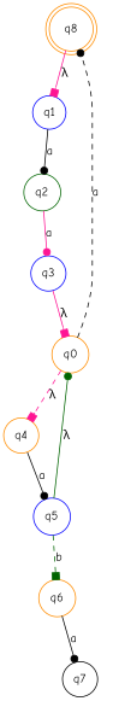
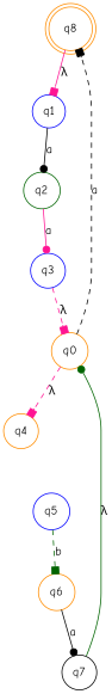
  digraph {
    fontname="Comic Neue"
    rankdir=TB
    node [color=darkorange fontname="Comic Neue" shape=circle]
    edge [arrowhead=box color=deeppink fontname="Comic Neue" style=solid]
    q8 [shape=doublecircle]
    q1 [color=blue]
    q0
    q4
    q2 [color=darkgreen]
    q5 [color=blue]
    q3 [color=blue]
    q6
    q7 [color=black]
    q8 -> q1 [label="λ"]
    q1 -> q2 [arrowhead=dot color=black label=a]
-   q0 -> q8 [arrowhead=dot color=black label=a style=dashed]
+   q0 -> q8 [color=black label=a style=dashed]
    q0 -> q4 [label="λ" style=dashed]
-   q4 -> q5 [arrowhead=dot color=black label=a]
    q2 -> q3 [arrowhead=dot label=a]
    q5 -> q6 [color=darkgreen label=b style=dashed]
-   q3 -> q0 [label="λ"]
+   q3 -> q0 [label="λ" style=dashed]
    q6 -> q7 [arrowhead=dot color=black label=a]
-   q5 -> q0 [arrowhead=dot color=darkgreen label="λ"]
+   q7 -> q0 [arrowhead=dot color=darkgreen label="λ"]
  }
